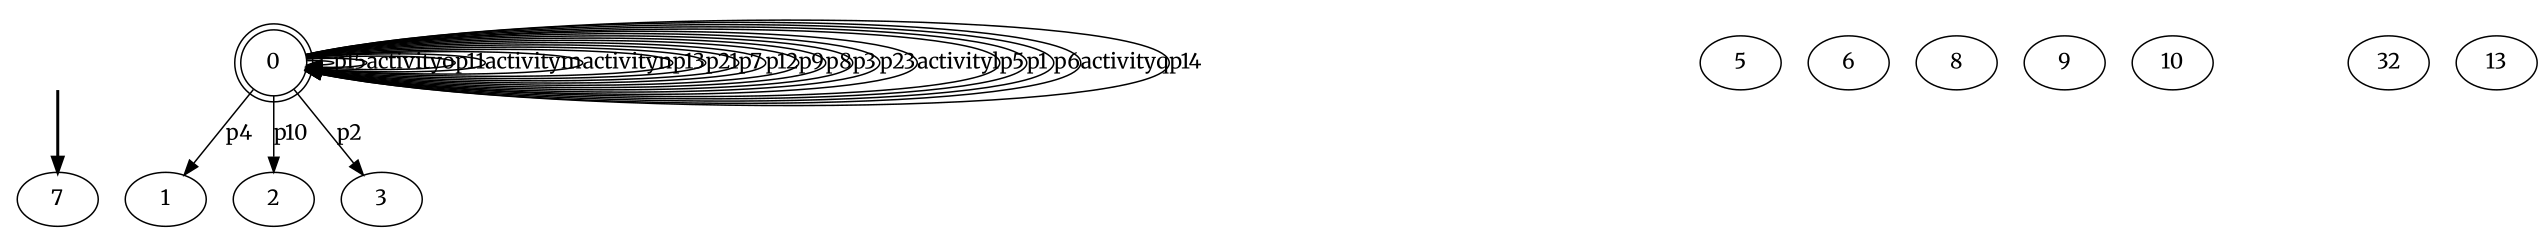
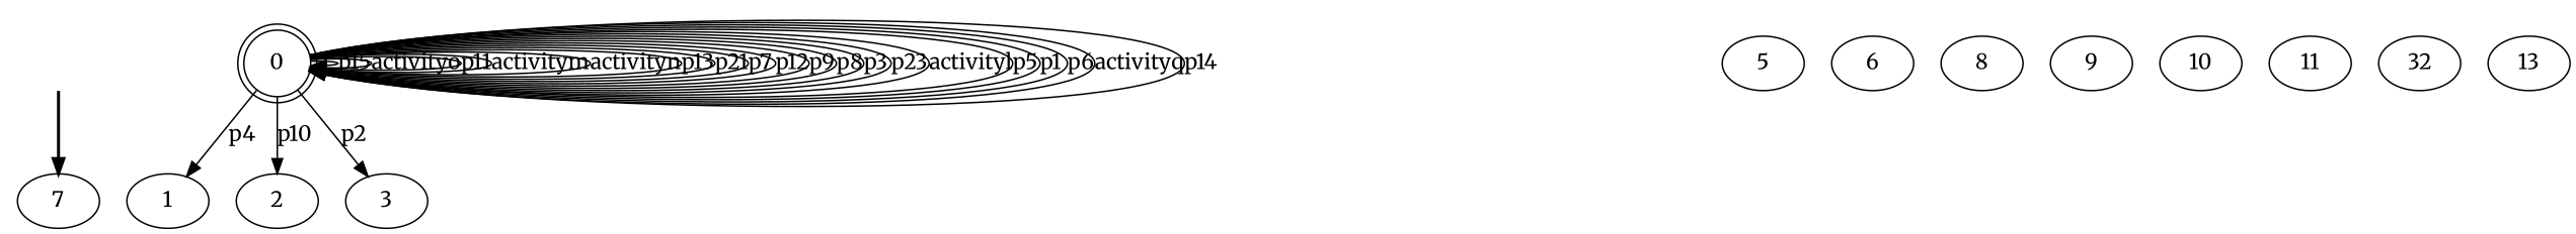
  digraph {
    fontname=Merriweather
    node [fontname=Merriweather]
    edge [fontname=Merriweather]
    fake7 [style=invisible]
    7 [root=true]
    0 [shape=doublecircle]
    1
    2
    3
    5
    6
    8
    9
    10
+   11
    n13 [label=32]
    13
    fake7 -> 7 [style=bold]
    0 -> 0 [label=p15]
    0 -> 0 [label=activityo]
    0 -> 0 [label=p11]
    0 -> 0 [label=activitym]
    0 -> 0 [label=activityn]
    0 -> 0 [label=p13]
    0 -> 0 [label=p21]
    0 -> 0 [label=p7]
    0 -> 0 [label=p12]
    0 -> 0 [label=p9]
    0 -> 0 [label=p8]
    0 -> 0 [label=p3]
    0 -> 0 [label=p23]
    0 -> 0 [label=activityl]
    0 -> 0 [label=p5]
    0 -> 0 [label=p1]
    0 -> 0 [label=p6]
    0 -> 0 [label=activityq]
    0 -> 0 [label=p14]
    0 -> 1 [label=p4]
    0 -> 2 [label=p10]
    0 -> 3 [label=p2]
  }
